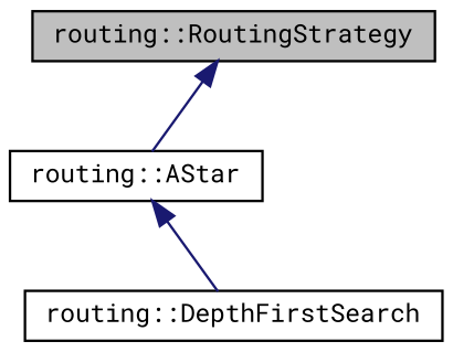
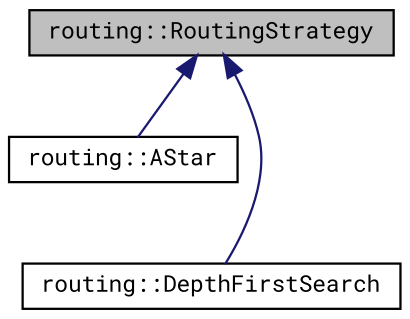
  digraph {
    fontname="Roboto Mono"
    node [color=black fillcolor=white fontname="Roboto Mono" fontsize=10 shape=record style=filled]
    edge [color=midnightblue dir=back fontname="Roboto Mono" fontsize=10 labelfontname=Helvetica labelfontsize=10 style=solid]
    n1 [fillcolor=grey75 fontcolor=black height=0.2 label="routing::RoutingStrategy" width=0.4]
    n2 [height=0.2 label="routing::AStar" width=0.4]
    n3 [height=0.2 label="routing::DepthFirstSearch" width=0.4]
    n1 -> n2
-   n2 -> n3
+   n1 -> n3
  }
